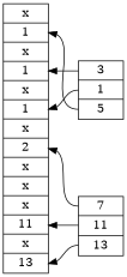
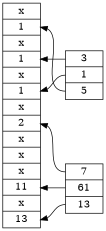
  digraph {
    rankdir=RL
    node [shape=record]
    n1 [label="x|<m12>1|x|<m10>1|x|<m11>1|x|<m20>2|x|x|x|<m21>11|x|<m22>13"]
    n2 [label="<p10>3|<p11>1|<p12>5"]
-   n3 [label="<p20>7|<p21>11|<p22>13"]
+   n3 [label="<p20>7|<p21>61|<p22>13"]
    n2 -> n1 [headport=m10 tailport=p10]
    n2 -> n1 [headport=m11 tailport=p11]
    n2 -> n1 [headport=m12 tailport=p12]
    n3 -> n1 [headport=m20 tailport=p20]
    n3 -> n1 [headport=m21 tailport=p21]
    n3 -> n1 [headport=m22 tailport=p22]
  }
